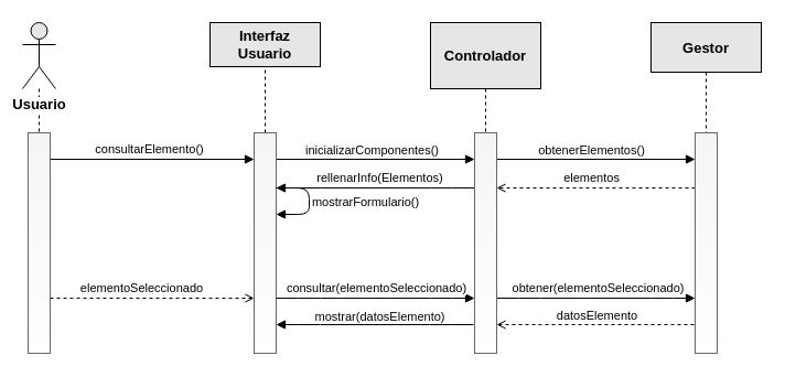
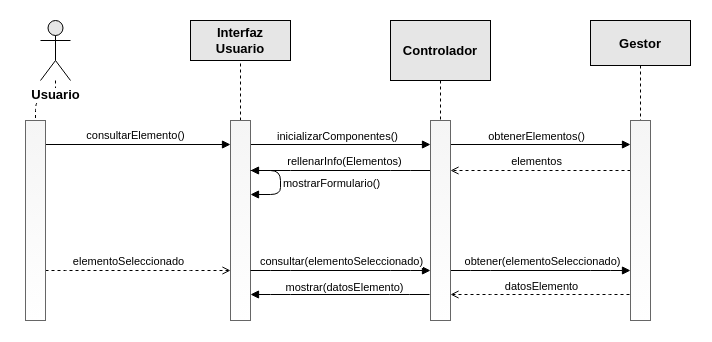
  <mxCell id="0" />
  <mxCell id="1" parent="0" />
  <mxCell id="2" style="edgeStyle=orthogonalEdgeStyle;orthogonalLoop=1;jettySize=auto;html=1;entryX=0.5;entryY=0;entryDx=0;entryDy=0;dashed=1;endArrow=none;endFill=0;" parent="1" source="3" target="13" edge="1"><mxGeometry relative="1" as="geometry" /></mxCell>
- <mxCell id="3" value="&lt;span style=&quot;background-color: rgb(255 , 255 , 255)&quot;&gt;&lt;font style=&quot;font-size: 13px&quot;&gt;&lt;b&gt;Usuario&lt;/b&gt;&lt;/font&gt;&lt;/span&gt;" style="shape=umlActor;verticalLabelPosition=bottom;verticalAlign=top;html=1;outlineConnect=0;rounded=0;fillColor=#E6E6E6;" parent="1" vertex="1"><mxGeometry x="20" y="20" width="30" height="60" as="geometry" /></mxCell>
+ <mxCell id="3" value="&lt;span style=&quot;background-color: rgb(255 , 255 , 255)&quot;&gt;&lt;font style=&quot;font-size: 13px&quot;&gt;&lt;b&gt;Usuario&lt;/b&gt;&lt;/font&gt;&lt;/span&gt;" style="shape=umlActor;verticalLabelPosition=bottom;verticalAlign=top;html=1;outlineConnect=0;rounded=0;fillColor=#E6E6E6;" parent="1" vertex="1"><mxGeometry x="40" y="20" width="30" height="60" as="geometry" /></mxCell>
  <mxCell id="4" value="&lt;font style=&quot;font-size: 13px&quot;&gt;&lt;b&gt;Interfaz Usuario&lt;/b&gt;&lt;/font&gt;" style="rounded=0;whiteSpace=wrap;html=1;fillColor=#E6E6E6;" parent="1" vertex="1"><mxGeometry x="190" y="20" width="100" height="40" as="geometry" /></mxCell>
  <mxCell id="5" value="" style="edgeStyle=orthogonalEdgeStyle;rounded=0;orthogonalLoop=1;jettySize=auto;html=1;dashed=1;endArrow=none;endFill=0;entryX=0.5;entryY=0;entryDx=0;entryDy=0;entryPerimeter=0;" parent="1" source="6" target="28" edge="1"><mxGeometry relative="1" as="geometry"><mxPoint x="440" y="120" as="targetPoint" /></mxGeometry></mxCell>
  <mxCell id="6" value="&lt;font style=&quot;font-size: 13px&quot;&gt;&lt;b&gt;Controlador&lt;/b&gt;&lt;/font&gt;" style="rounded=0;whiteSpace=wrap;html=1;fillColor=#E6E6E6;" parent="1" vertex="1"><mxGeometry x="390" y="20" width="100" height="60" as="geometry" /></mxCell>
  <mxCell id="7" style="orthogonalLoop=1;jettySize=auto;html=1;entryX=0.5;entryY=0;entryDx=0;entryDy=0;entryPerimeter=0;endArrow=none;endFill=0;dashed=1;" parent="1" source="8" target="35" edge="1"><mxGeometry relative="1" as="geometry" /></mxCell>
  <mxCell id="8" value="&lt;font style=&quot;font-size: 13px&quot;&gt;&lt;b&gt;Gestor&lt;/b&gt;&lt;/font&gt;" style="rounded=0;whiteSpace=wrap;html=1;fillColor=#E6E6E6;" parent="1" vertex="1"><mxGeometry x="590" y="20" width="100" height="45" as="geometry" /></mxCell>
  <mxCell id="9" style="orthogonalLoop=1;jettySize=auto;html=1;exitX=1;exitY=0.12;exitDx=0;exitDy=0;entryX=0;entryY=0.12;entryDx=0;entryDy=0;endArrow=block;endFill=1;entryPerimeter=0;exitPerimeter=0;" parent="1" source="13" target="21" edge="1"><mxGeometry relative="1" as="geometry"><mxPoint x="230" y="120" as="targetPoint" /></mxGeometry></mxCell>
  <mxCell id="10" value="consultarElemento()" style="edgeLabel;html=1;align=center;verticalAlign=middle;resizable=0;points=[];" parent="9" vertex="1" connectable="0"><mxGeometry x="-0.171" y="-1" relative="1" as="geometry"><mxPoint x="12" y="-11" as="offset" /></mxGeometry></mxCell>
  <mxCell id="11" style="edgeStyle=entityRelationEdgeStyle;orthogonalLoop=1;jettySize=auto;html=1;exitX=1;exitY=0.75;exitDx=0;exitDy=0;entryX=0;entryY=0.75;entryDx=0;entryDy=0;endArrow=open;endFill=0;exitPerimeter=0;entryPerimeter=0;dashed=1;" parent="1" source="13" target="21" edge="1"><mxGeometry relative="1" as="geometry"><mxPoint x="230" y="240" as="targetPoint" /></mxGeometry></mxCell>
  <mxCell id="12" value="elementoSeleccionado" style="edgeLabel;html=1;align=center;verticalAlign=middle;resizable=0;points=[];" parent="11" vertex="1" connectable="0"><mxGeometry x="-0.114" y="1" relative="1" as="geometry"><mxPoint y="-9" as="offset" /></mxGeometry></mxCell>
  <mxCell id="13" value="" style="rounded=0;whiteSpace=wrap;html=1;points=[[0,0,0,0,0],[0,0.12,0,0,0],[0,0.25,0,0,0],[0,0.37,0,-1,0],[0,0.5,0,0,0],[0,0.62,0,0,0],[0,0.75,0,0,0],[0,0.87,0,-1,0],[0,1,0,0,0],[0.25,0,0,0,0],[0.25,1,0,0,0],[0.5,0,0,0,0],[0.5,1,0,0,0],[0.75,0,0,0,0],[0.75,1,0,0,0],[1,0,0,0,0],[1,0.12,0,0,0],[1,0.25,0,0,0],[1,0.37,0,0,0],[1,0.5,0,0,0],[1,0.62,0,0,0],[1,0.75,0,0,0],[1,0.87,0,0,0],[1,1,0,0,0]];fillColor=#f5f5f5;fontColor=#333333;strokeColor=#666666;gradientColor=#ffffff;" parent="1" vertex="1"><mxGeometry x="25" y="120" width="20" height="200" as="geometry" /></mxCell>
  <mxCell id="14" value="" style="endArrow=none;dashed=1;html=1;rounded=0;entryX=0.5;entryY=1;entryDx=0;entryDy=0;exitX=0.5;exitY=0;exitDx=0;exitDy=0;" parent="1" target="4" edge="1"><mxGeometry width="50" height="50" relative="1" as="geometry"><mxPoint x="240" y="120" as="sourcePoint" /><mxPoint x="560" y="320" as="targetPoint" /></mxGeometry></mxCell>
  <mxCell id="15" style="edgeStyle=entityRelationEdgeStyle;orthogonalLoop=1;jettySize=auto;html=1;exitX=0;exitY=0.25;exitDx=0;exitDy=0;exitPerimeter=0;entryX=1;entryY=0.25;entryDx=0;entryDy=0;entryPerimeter=0;endArrow=block;endFill=1;" parent="1" source="28" target="21" edge="1"><mxGeometry relative="1" as="geometry" /></mxCell>
  <mxCell id="16" value="rellenarInfo(Elementos)" style="edgeLabel;html=1;align=center;verticalAlign=middle;resizable=0;points=[];" parent="15" vertex="1" connectable="0"><mxGeometry x="-0.129" y="2" relative="1" as="geometry"><mxPoint x="-9" y="-12" as="offset" /></mxGeometry></mxCell>
  <mxCell id="17" style="edgeStyle=entityRelationEdgeStyle;orthogonalLoop=1;jettySize=auto;html=1;exitX=0;exitY=0.87;exitDx=-1;exitDy=0;exitPerimeter=0;entryX=1;entryY=0.87;entryDx=0;entryDy=0;entryPerimeter=0;endArrow=block;endFill=1;" parent="1" source="28" target="21" edge="1"><mxGeometry relative="1" as="geometry" /></mxCell>
  <mxCell id="18" value="mostrar(datosElemento)" style="edgeLabel;html=1;align=center;verticalAlign=middle;resizable=0;points=[];" parent="17" vertex="1" connectable="0"><mxGeometry x="-0.043" y="1" relative="1" as="geometry"><mxPoint y="-9" as="offset" /></mxGeometry></mxCell>
  <mxCell id="19" style="edgeStyle=orthogonalEdgeStyle;rounded=0;orthogonalLoop=1;jettySize=auto;html=1;exitX=1;exitY=0.12;exitDx=0;exitDy=0;exitPerimeter=0;entryX=0;entryY=0.12;entryDx=0;entryDy=0;entryPerimeter=0;endArrow=block;endFill=1;" parent="1" source="21" target="28" edge="1"><mxGeometry relative="1" as="geometry" /></mxCell>
  <mxCell id="20" value="inicializarComponentes()" style="edgeLabel;html=1;align=center;verticalAlign=middle;resizable=0;points=[];" parent="19" vertex="1" connectable="0"><mxGeometry x="-0.2" y="1" relative="1" as="geometry"><mxPoint x="14" y="-8" as="offset" /></mxGeometry></mxCell>
  <mxCell id="21" value="" style="rounded=0;whiteSpace=wrap;html=1;points=[[0,0,0,0,0],[0,0.12,0,0,0],[0,0.25,0,0,0],[0,0.37,0,-1,0],[0,0.5,0,0,0],[0,0.62,0,0,0],[0,0.75,0,0,0],[0,0.87,0,-1,0],[0,1,0,0,0],[0.25,0,0,0,0],[0.25,1,0,0,0],[0.5,0,0,0,0],[0.5,1,0,0,0],[0.75,0,0,0,0],[0.75,1,0,0,0],[1,0,0,0,0],[1,0.12,0,0,0],[1,0.25,0,0,0],[1,0.37,0,0,0],[1,0.5,0,0,0],[1,0.62,0,0,0],[1,0.75,0,0,0],[1,0.87,0,0,0],[1,1,0,0,0]];fillColor=#f5f5f5;fontColor=#333333;strokeColor=#666666;gradientColor=#ffffff;" parent="1" vertex="1"><mxGeometry x="230" y="120" width="20" height="200" as="geometry" /></mxCell>
  <mxCell id="22" style="edgeStyle=entityRelationEdgeStyle;orthogonalLoop=1;jettySize=auto;html=1;exitX=1;exitY=0.75;exitDx=0;exitDy=0;exitPerimeter=0;entryX=0;entryY=0.75;entryDx=0;entryDy=0;entryPerimeter=0;endArrow=block;endFill=1;" parent="1" source="21" target="28" edge="1"><mxGeometry relative="1" as="geometry" /></mxCell>
  <mxCell id="23" value="consultar(elementoSeleccionado)" style="edgeLabel;html=1;align=center;verticalAlign=middle;resizable=0;points=[];" parent="22" vertex="1" connectable="0"><mxGeometry x="0.214" y="3" relative="1" as="geometry"><mxPoint x="-19" y="-7" as="offset" /></mxGeometry></mxCell>
  <mxCell id="24" style="edgeStyle=entityRelationEdgeStyle;orthogonalLoop=1;jettySize=auto;html=1;exitX=1;exitY=0.75;exitDx=0;exitDy=0;exitPerimeter=0;entryX=0;entryY=0.75;entryDx=0;entryDy=0;entryPerimeter=0;endArrow=block;endFill=1;" parent="1" source="28" target="35" edge="1"><mxGeometry relative="1" as="geometry" /></mxCell>
  <mxCell id="25" value="obtener(elementoSeleccionado)" style="edgeLabel;html=1;align=center;verticalAlign=middle;resizable=0;points=[];" parent="24" vertex="1" connectable="0"><mxGeometry x="0.014" y="-1" relative="1" as="geometry"><mxPoint y="-11" as="offset" /></mxGeometry></mxCell>
  <mxCell id="26" style="edgeStyle=orthogonalEdgeStyle;rounded=0;orthogonalLoop=1;jettySize=auto;html=1;exitX=1;exitY=0.12;exitDx=0;exitDy=0;exitPerimeter=0;entryX=0;entryY=0.12;entryDx=0;entryDy=0;entryPerimeter=0;endArrow=block;endFill=1;" parent="1" source="28" target="35" edge="1"><mxGeometry relative="1" as="geometry" /></mxCell>
  <mxCell id="27" value="obtenerElementos()" style="edgeLabel;html=1;align=center;verticalAlign=middle;resizable=0;points=[];" parent="26" vertex="1" connectable="0"><mxGeometry x="-0.243" relative="1" as="geometry"><mxPoint x="17" y="-9" as="offset" /></mxGeometry></mxCell>
  <mxCell id="28" value="" style="rounded=0;whiteSpace=wrap;html=1;points=[[0,0,0,0,0],[0,0.12,0,0,0],[0,0.25,0,0,0],[0,0.37,0,-1,0],[0,0.5,0,0,0],[0,0.62,0,0,0],[0,0.75,0,0,0],[0,0.87,0,-1,0],[0,1,0,0,0],[0.25,0,0,0,0],[0.25,1,0,0,0],[0.5,0,0,0,0],[0.5,1,0,0,0],[0.75,0,0,0,0],[0.75,1,0,0,0],[1,0,0,0,0],[1,0.12,0,0,0],[1,0.25,0,0,0],[1,0.37,0,0,0],[1,0.5,0,0,0],[1,0.62,0,0,0],[1,0.75,0,0,0],[1,0.87,0,0,0],[1,1,0,0,0]];fillColor=#f5f5f5;fontColor=#333333;strokeColor=#666666;gradientColor=#ffffff;" parent="1" vertex="1"><mxGeometry x="430" y="120" width="20" height="200" as="geometry" /></mxCell>
  <mxCell id="29" style="edgeStyle=entityRelationEdgeStyle;orthogonalLoop=1;jettySize=auto;html=1;exitX=1;exitY=0.25;exitDx=0;exitDy=0;exitPerimeter=0;entryX=1;entryY=0.37;entryDx=0;entryDy=0;entryPerimeter=0;endArrow=block;endFill=1;" parent="1" source="21" target="21" edge="1"><mxGeometry relative="1" as="geometry" /></mxCell>
  <mxCell id="30" value="mostrarFormulario()" style="edgeLabel;html=1;align=center;verticalAlign=middle;resizable=0;points=[];" parent="29" vertex="1" connectable="0"><mxGeometry x="0.059" y="-1" relative="1" as="geometry"><mxPoint x="51" y="-2" as="offset" /></mxGeometry></mxCell>
  <mxCell id="31" style="edgeStyle=entityRelationEdgeStyle;orthogonalLoop=1;jettySize=auto;html=1;exitX=0;exitY=0.87;exitDx=-1;exitDy=0;exitPerimeter=0;entryX=1;entryY=0.87;entryDx=0;entryDy=0;entryPerimeter=0;endArrow=open;endFill=0;dashed=1;" parent="1" source="35" target="28" edge="1"><mxGeometry relative="1" as="geometry" /></mxCell>
  <mxCell id="32" value="datosElemento" style="edgeLabel;html=1;align=center;verticalAlign=middle;resizable=0;points=[];" parent="31" vertex="1" connectable="0"><mxGeometry x="-0.043" y="-1" relative="1" as="geometry"><mxPoint x="-3" y="-8" as="offset" /></mxGeometry></mxCell>
  <mxCell id="33" style="edgeStyle=orthogonalEdgeStyle;rounded=0;orthogonalLoop=1;jettySize=auto;html=1;exitX=0;exitY=0.25;exitDx=0;exitDy=0;exitPerimeter=0;entryX=1;entryY=0.25;entryDx=0;entryDy=0;entryPerimeter=0;dashed=1;endArrow=open;endFill=0;" parent="1" source="35" target="28" edge="1"><mxGeometry relative="1" as="geometry" /></mxCell>
  <mxCell id="34" value="elementos" style="edgeLabel;html=1;align=center;verticalAlign=middle;resizable=0;points=[];" parent="33" vertex="1" connectable="0"><mxGeometry x="0.271" y="3" relative="1" as="geometry"><mxPoint x="19" y="-13" as="offset" /></mxGeometry></mxCell>
  <mxCell id="35" value="" style="rounded=0;whiteSpace=wrap;html=1;points=[[0,0,0,0,0],[0,0.12,0,0,0],[0,0.25,0,0,0],[0,0.37,0,-1,0],[0,0.5,0,0,0],[0,0.62,0,0,0],[0,0.75,0,0,0],[0,0.87,0,-1,0],[0,1,0,0,0],[0.25,0,0,0,0],[0.25,1,0,0,0],[0.5,0,0,0,0],[0.5,1,0,0,0],[0.75,0,0,0,0],[0.75,1,0,0,0],[1,0,0,0,0],[1,0.12,0,0,0],[1,0.25,0,0,0],[1,0.37,0,0,0],[1,0.5,0,0,0],[1,0.62,0,0,0],[1,0.75,0,0,0],[1,0.87,0,0,0],[1,1,0,0,0]];fillColor=#f5f5f5;fontColor=#333333;strokeColor=#666666;gradientColor=#ffffff;" parent="1" vertex="1"><mxGeometry x="630" y="120" width="20" height="200" as="geometry" /></mxCell>
